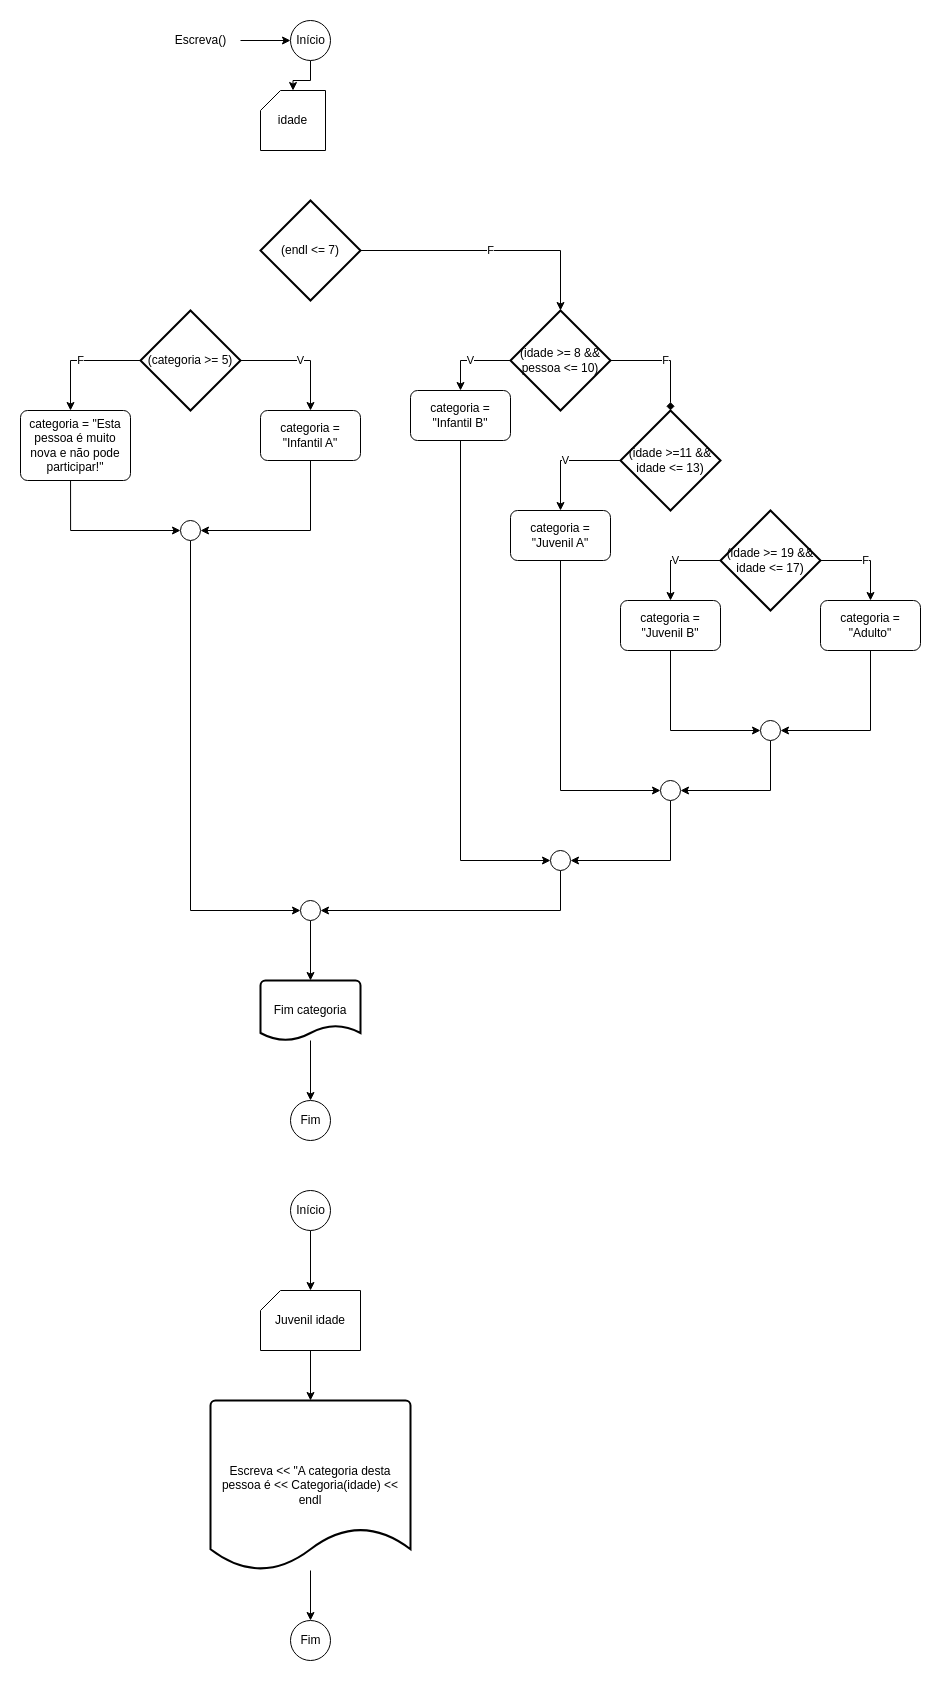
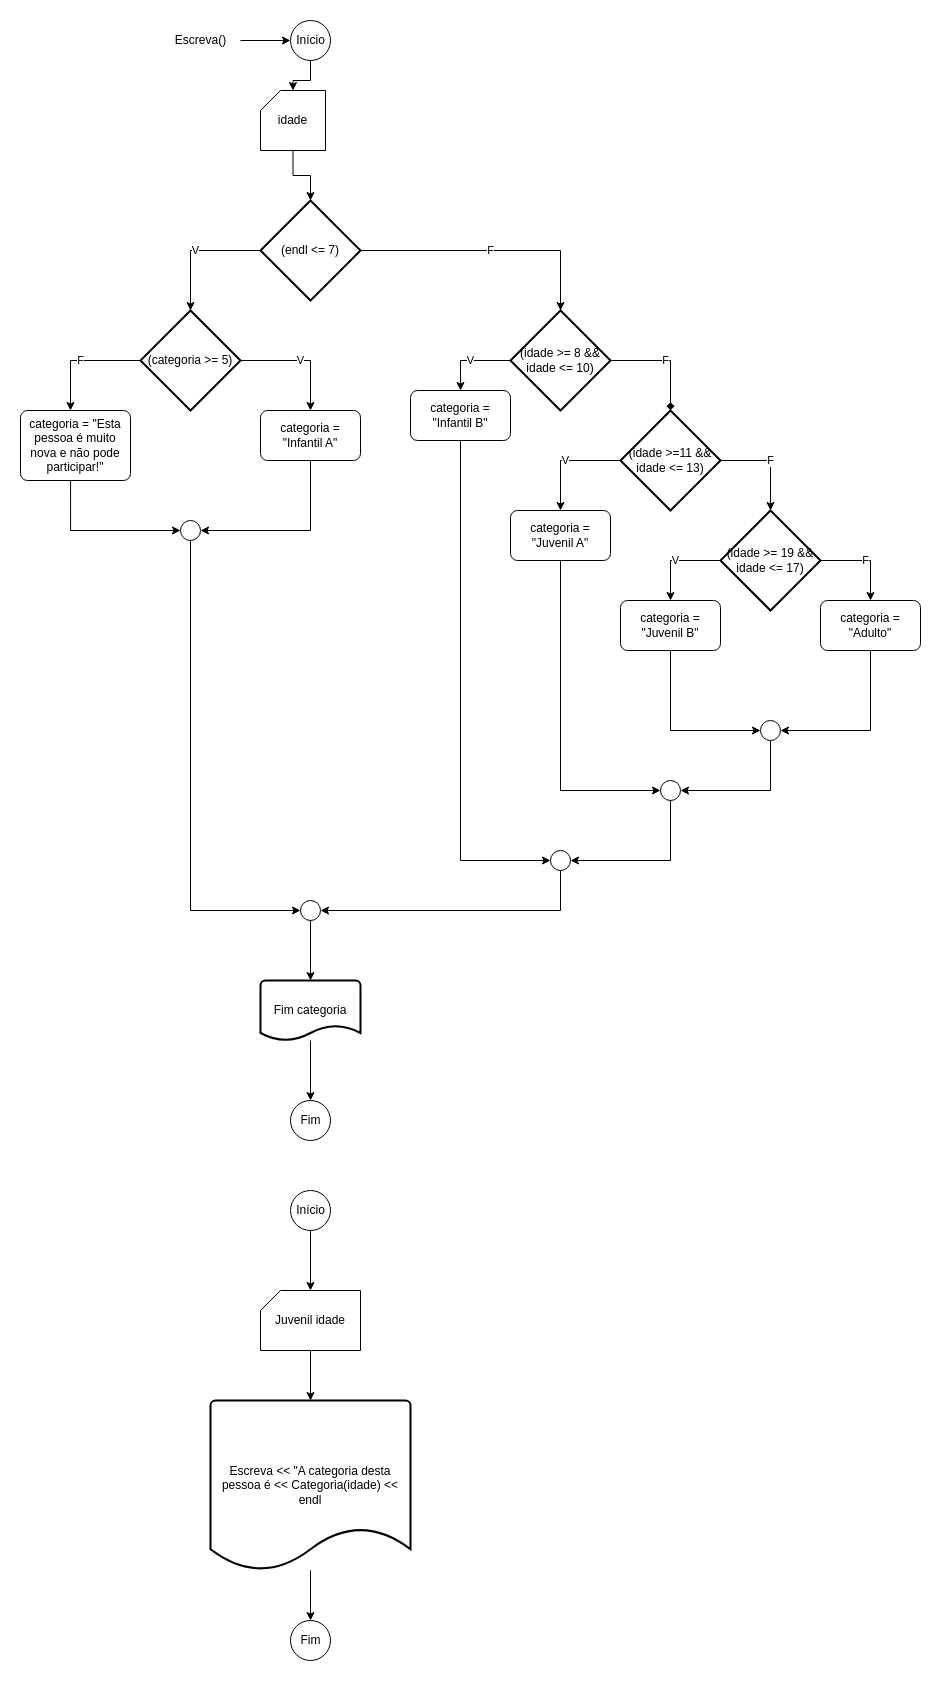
  <mxCell id="0" />
  <mxCell id="1" parent="0" />
  <mxCell id="2" value="" style="edgeStyle=orthogonalEdgeStyle;rounded=0;orthogonalLoop=1;jettySize=auto;html=1;" parent="1" source="3" target="7" edge="1"><mxGeometry relative="1" as="geometry" /></mxCell>
  <mxCell id="3" value="Início" style="verticalLabelPosition=middle;verticalAlign=middle;html=1;shape=mxgraph.flowchart.on-page_reference;labelPosition=center;align=center;" parent="1" vertex="1"><mxGeometry x="290" y="20" width="40" height="40" as="geometry" /></mxCell>
  <mxCell id="4" value="" style="edgeStyle=orthogonalEdgeStyle;rounded=0;orthogonalLoop=1;jettySize=auto;html=1;" parent="1" source="5" target="3" edge="1"><mxGeometry relative="1" as="geometry" /></mxCell>
  <mxCell id="5" value="Escreva()" style="text;html=1;align=center;verticalAlign=middle;resizable=0;points=[];autosize=1;strokeColor=none;fillColor=none;" parent="1" vertex="1"><mxGeometry x="160" y="30" width="80" height="20" as="geometry" /></mxCell>
+ <mxCell id="6" value="" style="edgeStyle=orthogonalEdgeStyle;rounded=0;orthogonalLoop=1;jettySize=auto;html=1;" parent="1" source="7" target="10" edge="1"><mxGeometry relative="1" as="geometry" /></mxCell>
  <mxCell id="7" value="idade" style="verticalLabelPosition=middle;verticalAlign=middle;html=1;shape=card;whiteSpace=wrap;size=20;arcSize=12;labelPosition=center;align=center;" parent="1" vertex="1"><mxGeometry x="260" y="90" width="65" height="60" as="geometry" /></mxCell>
+ <mxCell id="8" value="V" style="edgeStyle=orthogonalEdgeStyle;rounded=0;orthogonalLoop=1;jettySize=auto;html=1;entryX=0.5;entryY=0;entryDx=0;entryDy=0;entryPerimeter=0;" parent="1" source="10" target="13" edge="1"><mxGeometry relative="1" as="geometry" /></mxCell>
  <mxCell id="9" value="F" style="edgeStyle=orthogonalEdgeStyle;rounded=0;orthogonalLoop=1;jettySize=auto;html=1;entryX=0.5;entryY=0;entryDx=0;entryDy=0;entryPerimeter=0;" parent="1" source="10" target="20" edge="1"><mxGeometry relative="1" as="geometry" /></mxCell>
  <mxCell id="10" value="(endl &amp;lt;= 7)" style="strokeWidth=2;html=1;shape=mxgraph.flowchart.decision;whiteSpace=wrap;" parent="1" vertex="1"><mxGeometry x="260" y="200" width="100" height="100" as="geometry" /></mxCell>
  <mxCell id="11" value="V" style="edgeStyle=orthogonalEdgeStyle;rounded=0;orthogonalLoop=1;jettySize=auto;html=1;entryX=0.5;entryY=0;entryDx=0;entryDy=0;" parent="1" source="13" target="47" edge="1"><mxGeometry relative="1" as="geometry"><mxPoint x="310" y="390" as="targetPoint" /></mxGeometry></mxCell>
  <mxCell id="12" value="F" style="edgeStyle=orthogonalEdgeStyle;rounded=0;orthogonalLoop=1;jettySize=auto;html=1;entryX=0.5;entryY=0;entryDx=0;entryDy=0;entryPerimeter=0;" parent="1" source="13" edge="1"><mxGeometry relative="1" as="geometry"><Array as="points"><mxPoint x="70" y="360" /></Array><mxPoint x="70" y="410" as="targetPoint" /></mxGeometry></mxCell>
  <mxCell id="13" value="(categoria &amp;gt;= 5)" style="strokeWidth=2;html=1;shape=mxgraph.flowchart.decision;whiteSpace=wrap;" parent="1" vertex="1"><mxGeometry x="140" y="310" width="100" height="100" as="geometry" /></mxCell>
  <mxCell id="14" style="edgeStyle=orthogonalEdgeStyle;rounded=0;orthogonalLoop=1;jettySize=auto;html=1;entryX=1;entryY=0.5;entryDx=0;entryDy=0;entryPerimeter=0;" parent="1" target="17" edge="1"><mxGeometry relative="1" as="geometry"><Array as="points"><mxPoint x="310" y="530" /></Array><mxPoint x="310" y="450" as="sourcePoint" /></mxGeometry></mxCell>
  <mxCell id="15" style="edgeStyle=orthogonalEdgeStyle;rounded=0;orthogonalLoop=1;jettySize=auto;html=1;entryX=0;entryY=0.5;entryDx=0;entryDy=0;entryPerimeter=0;exitX=0.455;exitY=1;exitDx=0;exitDy=0;exitPerimeter=0;" parent="1" source="48" target="17" edge="1"><mxGeometry relative="1" as="geometry"><Array as="points"><mxPoint x="70" y="530" /></Array><mxPoint x="70" y="490" as="sourcePoint" /></mxGeometry></mxCell>
  <mxCell id="16" style="edgeStyle=orthogonalEdgeStyle;rounded=0;orthogonalLoop=1;jettySize=auto;html=1;entryX=0;entryY=0.5;entryDx=0;entryDy=0;entryPerimeter=0;" parent="1" source="17" target="38" edge="1"><mxGeometry relative="1" as="geometry"><Array as="points"><mxPoint x="190" y="910" /></Array></mxGeometry></mxCell>
  <mxCell id="17" value="" style="verticalLabelPosition=bottom;verticalAlign=top;html=1;shape=mxgraph.flowchart.on-page_reference;" parent="1" vertex="1"><mxGeometry x="180" y="520" width="20" height="20" as="geometry" /></mxCell>
  <mxCell id="18" value="V" style="edgeStyle=orthogonalEdgeStyle;rounded=0;orthogonalLoop=1;jettySize=auto;html=1;entryX=0.5;entryY=0;entryDx=0;entryDy=0;entryPerimeter=0;" parent="1" source="20" edge="1"><mxGeometry relative="1" as="geometry"><Array as="points"><mxPoint x="460" y="360" /></Array><mxPoint x="460" y="390" as="targetPoint" /></mxGeometry></mxCell>
  <mxCell id="19" value="F" style="edgeStyle=orthogonalEdgeStyle;rounded=0;orthogonalLoop=1;jettySize=auto;html=1;entryX=0.5;entryY=0;entryDx=0;entryDy=0;entryPerimeter=0;endArrow=diamond;" parent="1" source="20" target="24" edge="1"><mxGeometry relative="1" as="geometry" /></mxCell>
- <mxCell id="20" value="(idade &amp;gt;= 8 &amp;amp;&amp;amp; pessoa &amp;lt;= 10)" style="strokeWidth=2;html=1;shape=mxgraph.flowchart.decision;whiteSpace=wrap;" parent="1" vertex="1"><mxGeometry x="510" y="310" width="100" height="100" as="geometry" /></mxCell>
+ <mxCell id="20" value="(idade &amp;gt;= 8 &amp;amp;&amp;amp; idade &amp;lt;= 10)" style="strokeWidth=2;html=1;shape=mxgraph.flowchart.decision;whiteSpace=wrap;" parent="1" vertex="1"><mxGeometry x="510" y="310" width="100" height="100" as="geometry" /></mxCell>
  <mxCell id="21" style="edgeStyle=orthogonalEdgeStyle;rounded=0;orthogonalLoop=1;jettySize=auto;html=1;entryX=0;entryY=0.5;entryDx=0;entryDy=0;entryPerimeter=0;exitX=0.5;exitY=1;exitDx=0;exitDy=0;" parent="1" source="49" target="36" edge="1"><mxGeometry relative="1" as="geometry"><Array as="points"><mxPoint x="460" y="860" /></Array><mxPoint x="460" y="450" as="sourcePoint" /></mxGeometry></mxCell>
+ <mxCell id="22" value="F" style="edgeStyle=orthogonalEdgeStyle;rounded=0;orthogonalLoop=1;jettySize=auto;html=1;entryX=0.5;entryY=0;entryDx=0;entryDy=0;entryPerimeter=0;" parent="1" source="24" target="28" edge="1"><mxGeometry relative="1" as="geometry"><Array as="points"><mxPoint x="770" y="460" /></Array></mxGeometry></mxCell>
  <mxCell id="23" value="V" style="edgeStyle=orthogonalEdgeStyle;rounded=0;orthogonalLoop=1;jettySize=auto;html=1;entryX=0.5;entryY=0;entryDx=0;entryDy=0;" parent="1" source="24" target="50" edge="1"><mxGeometry relative="1" as="geometry"><mxPoint x="560" y="500" as="targetPoint" /></mxGeometry></mxCell>
  <mxCell id="24" value="(idade &amp;gt;=11 &amp;amp;&amp;amp; idade &amp;lt;= 13)" style="strokeWidth=2;html=1;shape=mxgraph.flowchart.decision;whiteSpace=wrap;" parent="1" vertex="1"><mxGeometry x="620" y="410" width="100" height="100" as="geometry" /></mxCell>
  <mxCell id="25" style="edgeStyle=orthogonalEdgeStyle;rounded=0;orthogonalLoop=1;jettySize=auto;html=1;entryX=0;entryY=0.5;entryDx=0;entryDy=0;entryPerimeter=0;" parent="1" target="34" edge="1"><mxGeometry relative="1" as="geometry"><Array as="points"><mxPoint x="560" y="790" /></Array><mxPoint x="560" y="560" as="sourcePoint" /></mxGeometry></mxCell>
  <mxCell id="26" value="V" style="edgeStyle=orthogonalEdgeStyle;rounded=0;orthogonalLoop=1;jettySize=auto;html=1;entryX=0.5;entryY=0;entryDx=0;entryDy=0;entryPerimeter=0;" parent="1" source="28" edge="1"><mxGeometry relative="1" as="geometry"><Array as="points"><mxPoint x="670" y="560" /></Array><mxPoint x="670" y="600" as="targetPoint" /></mxGeometry></mxCell>
  <mxCell id="27" value="F" style="edgeStyle=orthogonalEdgeStyle;rounded=0;orthogonalLoop=1;jettySize=auto;html=1;entryX=0.5;entryY=0;entryDx=0;entryDy=0;entryPerimeter=0;" parent="1" source="28" edge="1"><mxGeometry relative="1" as="geometry"><Array as="points"><mxPoint x="870" y="560" /></Array><mxPoint x="870" y="600" as="targetPoint" /></mxGeometry></mxCell>
  <mxCell id="28" value="(idade &amp;gt;= 19 &amp;amp;&amp;amp; idade &amp;lt;= 17)" style="strokeWidth=2;html=1;shape=mxgraph.flowchart.decision;whiteSpace=wrap;" parent="1" vertex="1"><mxGeometry x="720" y="510" width="100" height="100" as="geometry" /></mxCell>
  <mxCell id="29" style="edgeStyle=orthogonalEdgeStyle;rounded=0;orthogonalLoop=1;jettySize=auto;html=1;entryX=0;entryY=0.5;entryDx=0;entryDy=0;entryPerimeter=0;exitX=0.5;exitY=1;exitDx=0;exitDy=0;" parent="1" source="51" target="32" edge="1"><mxGeometry relative="1" as="geometry"><Array as="points"><mxPoint x="670" y="730" /></Array><mxPoint x="670" y="660" as="sourcePoint" /></mxGeometry></mxCell>
  <mxCell id="30" style="edgeStyle=orthogonalEdgeStyle;rounded=0;orthogonalLoop=1;jettySize=auto;html=1;entryX=1;entryY=0.5;entryDx=0;entryDy=0;entryPerimeter=0;exitX=0.5;exitY=1;exitDx=0;exitDy=0;" parent="1" source="52" target="32" edge="1"><mxGeometry relative="1" as="geometry"><Array as="points"><mxPoint x="870" y="730" /></Array><mxPoint x="870" y="660" as="sourcePoint" /></mxGeometry></mxCell>
  <mxCell id="31" style="edgeStyle=orthogonalEdgeStyle;rounded=0;orthogonalLoop=1;jettySize=auto;html=1;entryX=1;entryY=0.5;entryDx=0;entryDy=0;entryPerimeter=0;" parent="1" source="32" target="34" edge="1"><mxGeometry relative="1" as="geometry"><Array as="points"><mxPoint x="770" y="790" /></Array></mxGeometry></mxCell>
  <mxCell id="32" value="" style="verticalLabelPosition=bottom;verticalAlign=top;html=1;shape=mxgraph.flowchart.on-page_reference;" parent="1" vertex="1"><mxGeometry x="760" y="720" width="20" height="20" as="geometry" /></mxCell>
  <mxCell id="33" style="edgeStyle=orthogonalEdgeStyle;rounded=0;orthogonalLoop=1;jettySize=auto;html=1;entryX=1;entryY=0.5;entryDx=0;entryDy=0;entryPerimeter=0;" parent="1" source="34" target="36" edge="1"><mxGeometry relative="1" as="geometry"><Array as="points"><mxPoint x="670" y="860" /></Array></mxGeometry></mxCell>
  <mxCell id="34" value="" style="verticalLabelPosition=bottom;verticalAlign=top;html=1;shape=mxgraph.flowchart.on-page_reference;" parent="1" vertex="1"><mxGeometry x="660" y="780" width="20" height="20" as="geometry" /></mxCell>
  <mxCell id="35" style="edgeStyle=orthogonalEdgeStyle;rounded=0;orthogonalLoop=1;jettySize=auto;html=1;entryX=1;entryY=0.5;entryDx=0;entryDy=0;entryPerimeter=0;" parent="1" source="36" target="38" edge="1"><mxGeometry relative="1" as="geometry"><Array as="points"><mxPoint x="560" y="910" /></Array></mxGeometry></mxCell>
  <mxCell id="36" value="" style="verticalLabelPosition=bottom;verticalAlign=top;html=1;shape=mxgraph.flowchart.on-page_reference;" parent="1" vertex="1"><mxGeometry x="550" y="850" width="20" height="20" as="geometry" /></mxCell>
  <mxCell id="37" value="" style="edgeStyle=orthogonalEdgeStyle;rounded=0;orthogonalLoop=1;jettySize=auto;html=1;" edge="1" parent="1" source="38" target="54"><mxGeometry relative="1" as="geometry" /></mxCell>
  <mxCell id="38" value="" style="verticalLabelPosition=bottom;verticalAlign=top;html=1;shape=mxgraph.flowchart.on-page_reference;" parent="1" vertex="1"><mxGeometry x="300" y="900" width="20" height="20" as="geometry" /></mxCell>
  <mxCell id="39" value="Fim" style="verticalLabelPosition=middle;verticalAlign=middle;html=1;shape=mxgraph.flowchart.on-page_reference;labelPosition=center;align=center;" parent="1" vertex="1"><mxGeometry x="290" y="1100" width="40" height="40" as="geometry" /></mxCell>
  <mxCell id="40" value="" style="edgeStyle=orthogonalEdgeStyle;rounded=0;orthogonalLoop=1;jettySize=auto;html=1;" parent="1" source="41" target="43" edge="1"><mxGeometry relative="1" as="geometry" /></mxCell>
  <mxCell id="41" value="Início" style="verticalLabelPosition=middle;verticalAlign=middle;html=1;shape=mxgraph.flowchart.on-page_reference;labelPosition=center;align=center;" parent="1" vertex="1"><mxGeometry x="290" y="1190" width="40" height="40" as="geometry" /></mxCell>
  <mxCell id="42" value="" style="edgeStyle=orthogonalEdgeStyle;rounded=0;orthogonalLoop=1;jettySize=auto;html=1;" parent="1" source="43" target="45" edge="1"><mxGeometry relative="1" as="geometry" /></mxCell>
  <mxCell id="43" value="Juvenil idade" style="verticalLabelPosition=middle;verticalAlign=middle;html=1;shape=card;whiteSpace=wrap;size=20;arcSize=12;labelPosition=center;align=center;" parent="1" vertex="1"><mxGeometry x="260" y="1290" width="100" height="60" as="geometry" /></mxCell>
  <mxCell id="44" value="" style="edgeStyle=orthogonalEdgeStyle;rounded=0;orthogonalLoop=1;jettySize=auto;html=1;" parent="1" source="45" target="46" edge="1"><mxGeometry relative="1" as="geometry" /></mxCell>
  <mxCell id="45" value="Escreva &amp;lt;&amp;lt; &quot;A categoria desta pessoa é &amp;lt;&amp;lt; Categoria(idade) &amp;lt;&amp;lt; endl" style="strokeWidth=2;html=1;shape=mxgraph.flowchart.document2;whiteSpace=wrap;size=0.25;" parent="1" vertex="1"><mxGeometry x="210" y="1400" width="200" height="170" as="geometry" /></mxCell>
  <mxCell id="46" value="Fim" style="verticalLabelPosition=middle;verticalAlign=middle;html=1;shape=mxgraph.flowchart.on-page_reference;labelPosition=center;align=center;" parent="1" vertex="1"><mxGeometry x="290" y="1620" width="40" height="40" as="geometry" /></mxCell>
  <mxCell id="47" value="&lt;span style=&quot;&quot;&gt;categoria = &quot;Infantil A&quot;&lt;/span&gt;" style="rounded=1;whiteSpace=wrap;html=1;absoluteArcSize=1;arcSize=14;strokeWidth=1;" vertex="1" parent="1"><mxGeometry x="260" y="410" width="100" height="50" as="geometry" /></mxCell>
  <mxCell id="48" value="categoria = &quot;Esta pessoa é muito nova e não pode participar!&quot;" style="rounded=1;whiteSpace=wrap;html=1;absoluteArcSize=1;arcSize=14;strokeWidth=1;" vertex="1" parent="1"><mxGeometry x="20" y="410" width="110" height="70" as="geometry" /></mxCell>
  <mxCell id="49" value="&lt;span style=&quot;&quot;&gt;categoria = &quot;Infantil B&quot;&lt;/span&gt;" style="rounded=1;whiteSpace=wrap;html=1;absoluteArcSize=1;arcSize=14;strokeWidth=1;" vertex="1" parent="1"><mxGeometry x="410" y="390" width="100" height="50" as="geometry" /></mxCell>
  <mxCell id="50" value="&lt;span style=&quot;&quot;&gt;categoria = &quot;Juvenil A&quot;&lt;/span&gt;" style="rounded=1;whiteSpace=wrap;html=1;absoluteArcSize=1;arcSize=14;strokeWidth=1;" vertex="1" parent="1"><mxGeometry x="510" y="510" width="100" height="50" as="geometry" /></mxCell>
  <mxCell id="51" value="&lt;span style=&quot;&quot;&gt;categoria = &quot;Juvenil B&quot;&lt;/span&gt;" style="rounded=1;whiteSpace=wrap;html=1;absoluteArcSize=1;arcSize=14;strokeWidth=1;" vertex="1" parent="1"><mxGeometry x="620" y="600" width="100" height="50" as="geometry" /></mxCell>
  <mxCell id="52" value="&lt;span style=&quot;&quot;&gt;categoria = &quot;Adulto&quot;&lt;/span&gt;" style="rounded=1;whiteSpace=wrap;html=1;absoluteArcSize=1;arcSize=14;strokeWidth=1;" vertex="1" parent="1"><mxGeometry x="820" y="600" width="100" height="50" as="geometry" /></mxCell>
  <mxCell id="53" value="" style="edgeStyle=orthogonalEdgeStyle;rounded=0;orthogonalLoop=1;jettySize=auto;html=1;" edge="1" parent="1" source="54" target="39"><mxGeometry relative="1" as="geometry" /></mxCell>
  <mxCell id="54" value="Fim categoria" style="strokeWidth=2;html=1;shape=mxgraph.flowchart.document2;whiteSpace=wrap;size=0.25;" vertex="1" parent="1"><mxGeometry x="260" y="980" width="100" height="60" as="geometry" /></mxCell>
